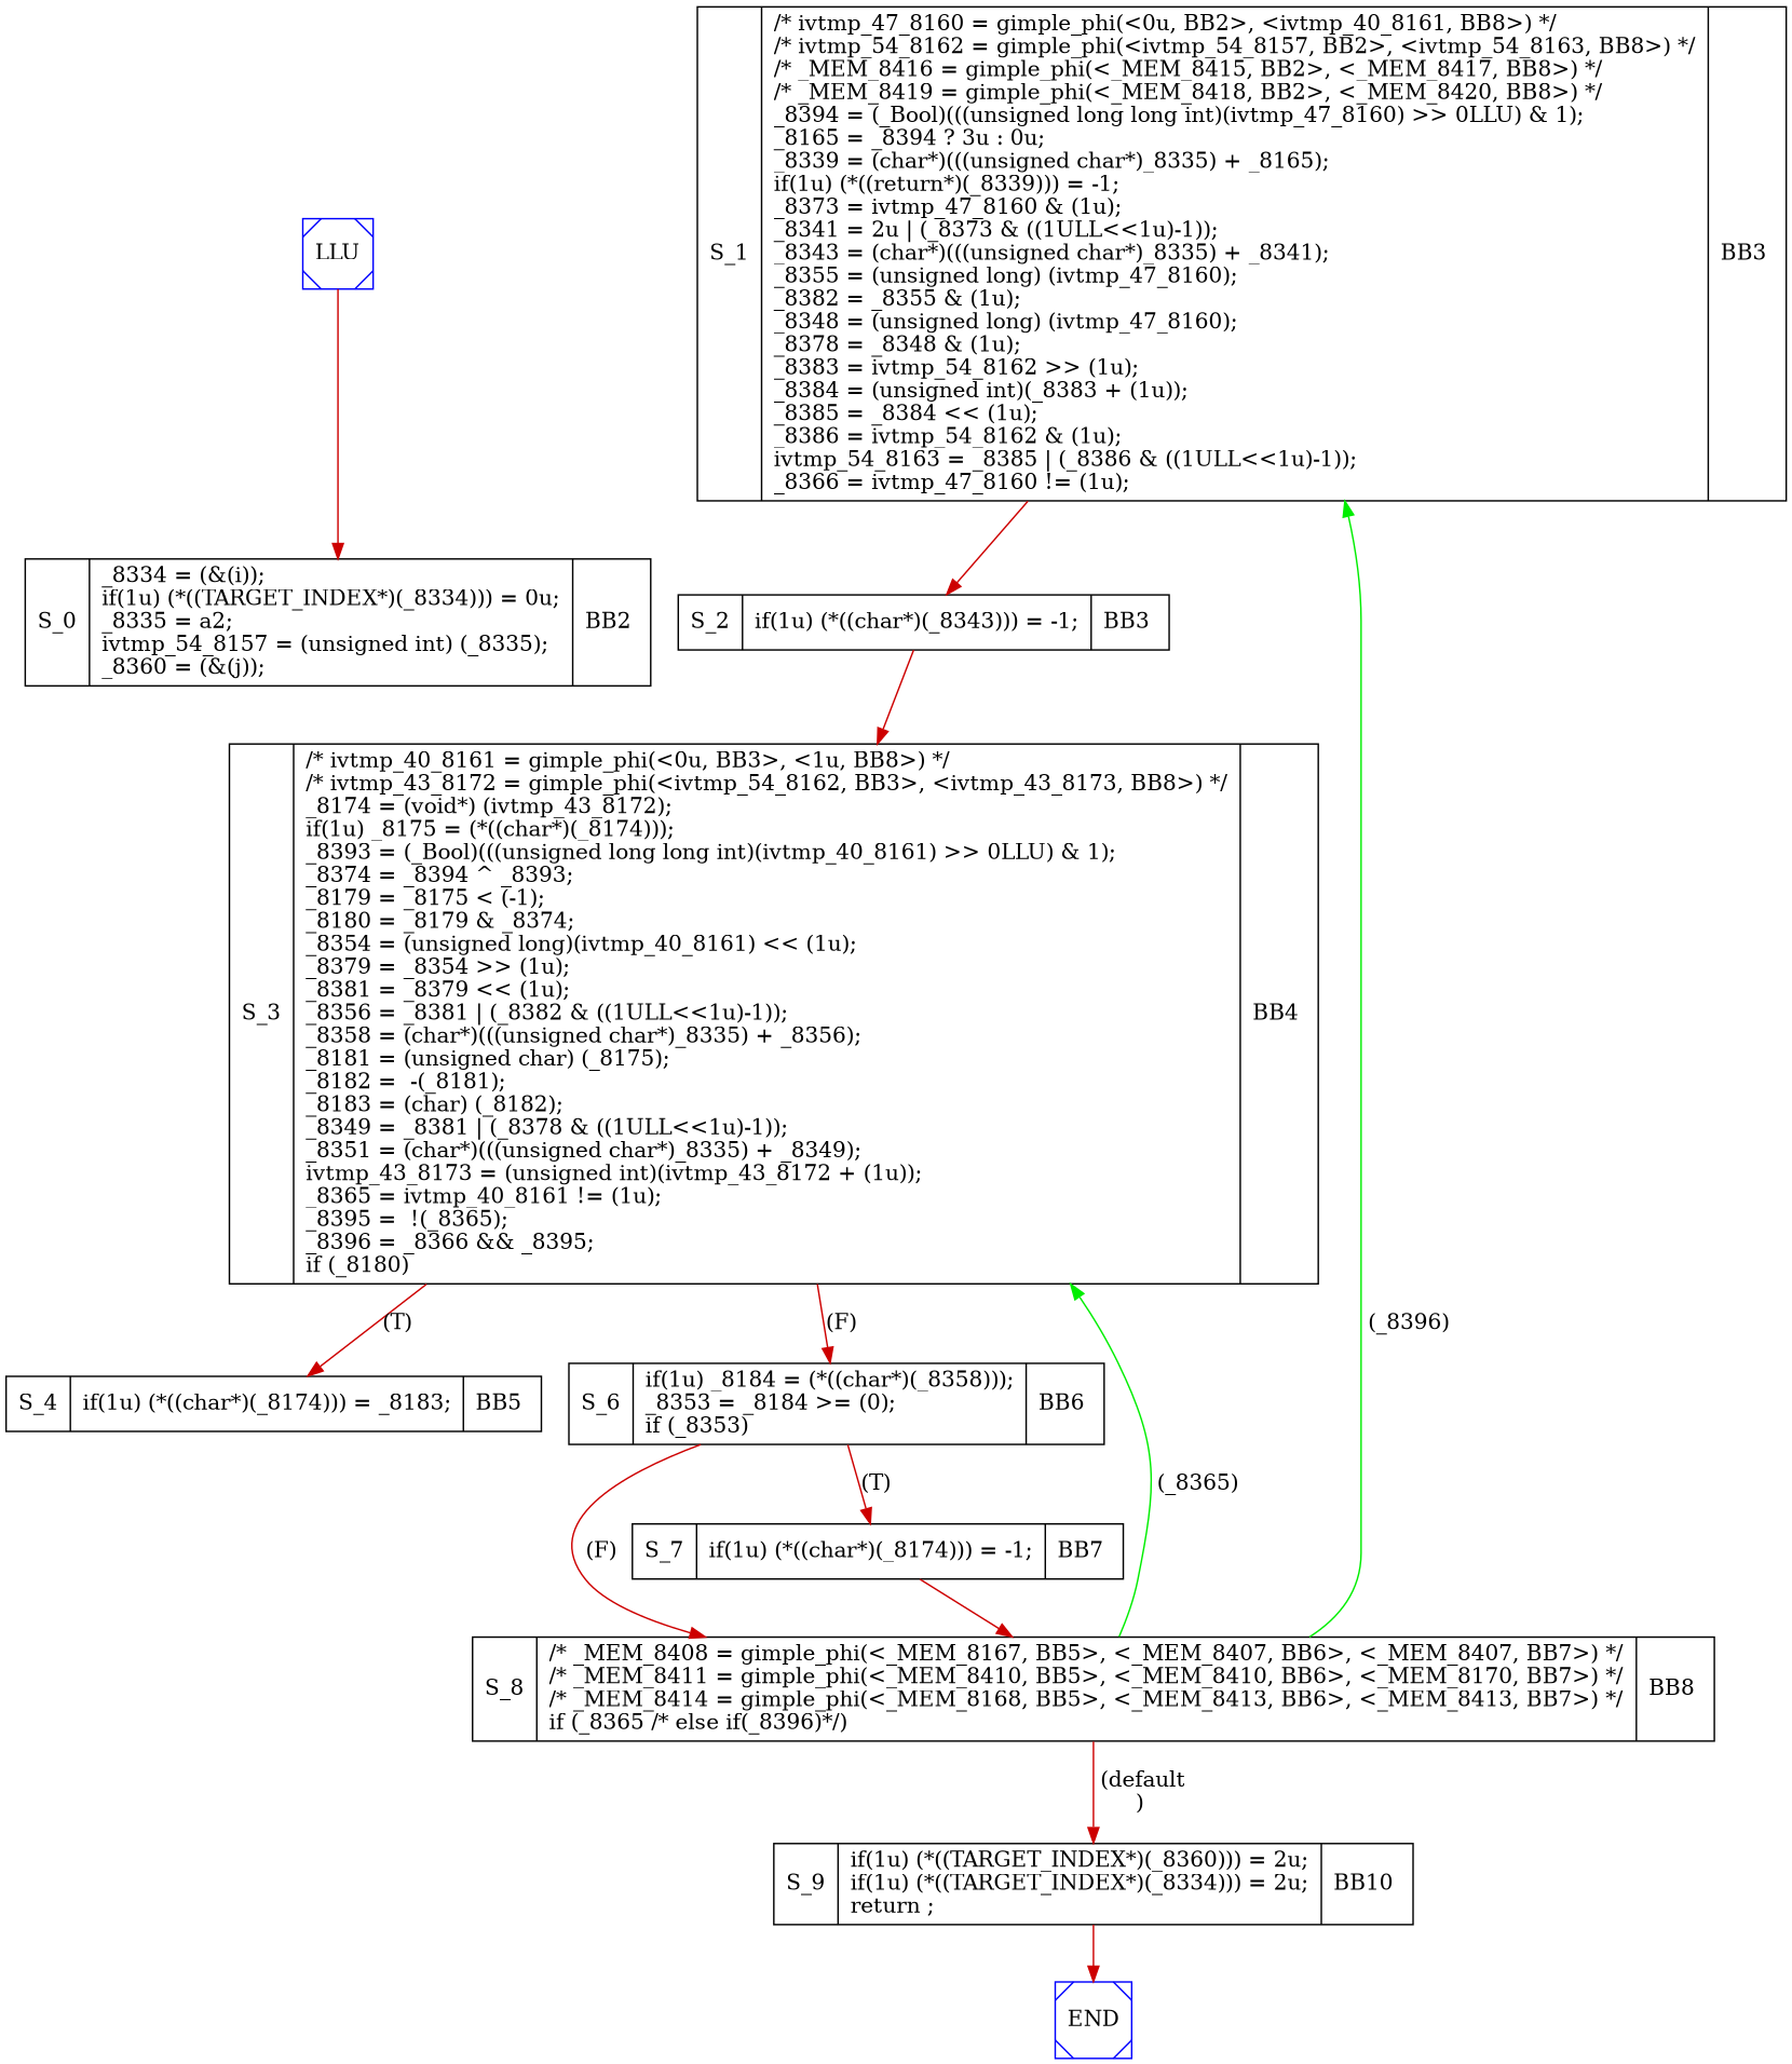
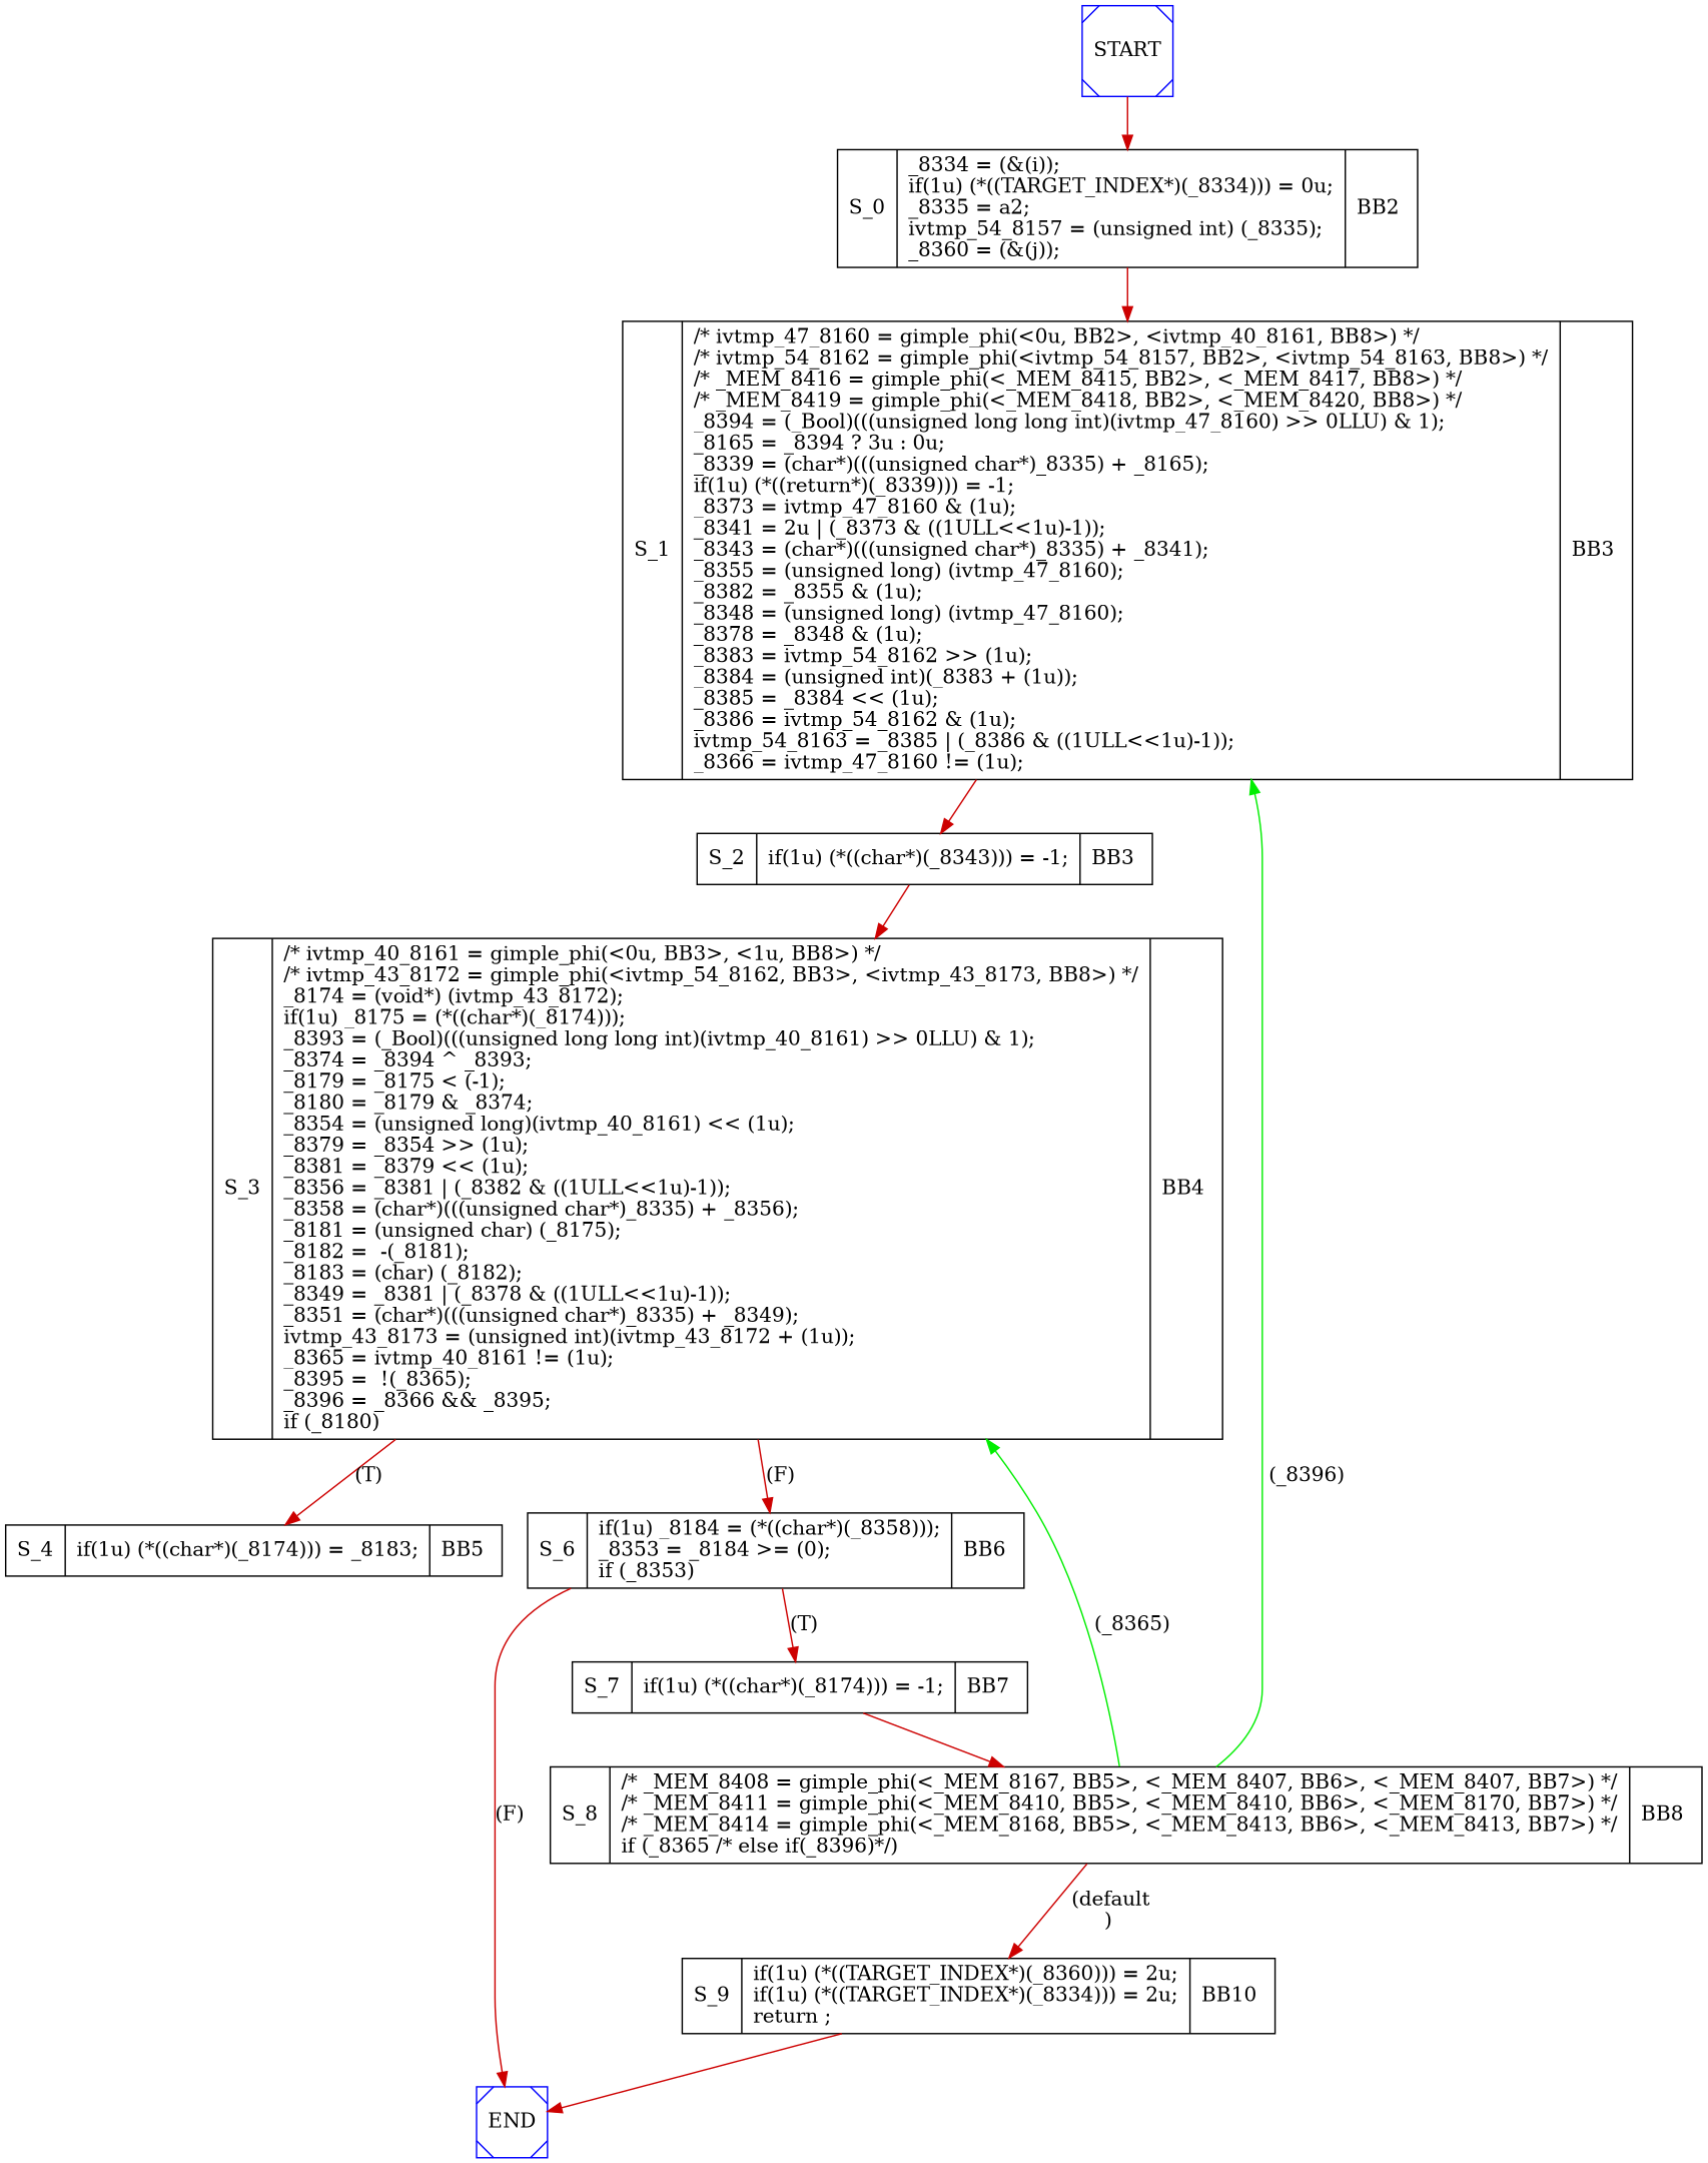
  digraph {
    node [shape=record]
    edge [color=red3]
-   n1 [color=blue label=LLU shape=Msquare]
+   n1 [color=blue label=START shape=Msquare]
    n2 [label=< S_0 | { _8334 = (&amp;(i));<br align="left"/>if(1u) (*((TARGET_INDEX*)(_8334))) = 0u;<br align="left"/>_8335 = a2;<br align="left"/>ivtmp_54_8157 = (unsigned int) (_8335);<br align="left"/>_8360 = (&amp;(j));<br align="left"/> } | BB2 <br align="left"/>>]
    n3 [label=< S_1 | { /* ivtmp_47_8160 = gimple_phi(&lt;0u, BB2&gt;, &lt;ivtmp_40_8161, BB8&gt;) */<br align="left"/>/* ivtmp_54_8162 = gimple_phi(&lt;ivtmp_54_8157, BB2&gt;, &lt;ivtmp_54_8163, BB8&gt;) */<br align="left"/>/* _MEM_8416 = gimple_phi(&lt;_MEM_8415, BB2&gt;, &lt;_MEM_8417, BB8&gt;) */<br align="left"/>/* _MEM_8419 = gimple_phi(&lt;_MEM_8418, BB2&gt;, &lt;_MEM_8420, BB8&gt;) */<br align="left"/>_8394 = (_Bool)(((unsigned long long int)(ivtmp_47_8160) &gt;&gt; 0LLU) &amp; 1);<br align="left"/>_8165 = _8394 ? 3u &#58; 0u;<br align="left"/>_8339 = (char*)(((unsigned char*)_8335) + _8165);<br align="left"/>if(1u) (*((return*)(_8339))) = -1;<br align="left"/>_8373 = ivtmp_47_8160 &amp; (1u);<br align="left"/>_8341 = 2u \| (_8373 &amp; ((1ULL&lt;&lt;1u)-1));<br align="left"/>_8343 = (char*)(((unsigned char*)_8335) + _8341);<br align="left"/>_8355 = (unsigned long) (ivtmp_47_8160);<br align="left"/>_8382 = _8355 &amp; (1u);<br align="left"/>_8348 = (unsigned long) (ivtmp_47_8160);<br align="left"/>_8378 = _8348 &amp; (1u);<br align="left"/>_8383 = ivtmp_54_8162 &gt;&gt; (1u);<br align="left"/>_8384 = (unsigned int)(_8383 + (1u));<br align="left"/>_8385 = _8384 &lt;&lt; (1u);<br align="left"/>_8386 = ivtmp_54_8162 &amp; (1u);<br align="left"/>ivtmp_54_8163 = _8385 \| (_8386 &amp; ((1ULL&lt;&lt;1u)-1));<br align="left"/>_8366 = ivtmp_47_8160 != (1u);<br align="left"/> } | BB3 <br align="left"/>>]
    n4 [color=blue label=END shape=Msquare]
    n5 [label=< S_2 | { if(1u) (*((char*)(_8343))) = -1;<br align="left"/> } | BB3 <br align="left"/>>]
    n6 [label=< S_3 | { /* ivtmp_40_8161 = gimple_phi(&lt;0u, BB3&gt;, &lt;1u, BB8&gt;) */<br align="left"/>/* ivtmp_43_8172 = gimple_phi(&lt;ivtmp_54_8162, BB3&gt;, &lt;ivtmp_43_8173, BB8&gt;) */<br align="left"/>_8174 = (void*) (ivtmp_43_8172);<br align="left"/>if(1u) _8175 = (*((char*)(_8174)));<br align="left"/>_8393 = (_Bool)(((unsigned long long int)(ivtmp_40_8161) &gt;&gt; 0LLU) &amp; 1);<br align="left"/>_8374 = _8394 ^ _8393;<br align="left"/>_8179 = _8175 &lt; (-1);<br align="left"/>_8180 = _8179 &amp; _8374;<br align="left"/>_8354 = (unsigned long)(ivtmp_40_8161) &lt;&lt; (1u);<br align="left"/>_8379 = _8354 &gt;&gt; (1u);<br align="left"/>_8381 = _8379 &lt;&lt; (1u);<br align="left"/>_8356 = _8381 \| (_8382 &amp; ((1ULL&lt;&lt;1u)-1));<br align="left"/>_8358 = (char*)(((unsigned char*)_8335) + _8356);<br align="left"/>_8181 = (unsigned char) (_8175);<br align="left"/>_8182 =  -(_8181);<br align="left"/>_8183 = (char) (_8182);<br align="left"/>_8349 = _8381 \| (_8378 &amp; ((1ULL&lt;&lt;1u)-1));<br align="left"/>_8351 = (char*)(((unsigned char*)_8335) + _8349);<br align="left"/>ivtmp_43_8173 = (unsigned int)(ivtmp_43_8172 + (1u));<br align="left"/>_8365 = ivtmp_40_8161 != (1u);<br align="left"/>_8395 =  !(_8365);<br align="left"/>_8396 = _8366 &amp;&amp; _8395;<br align="left"/>if (_8180)<br align="left"/> } | BB4 <br align="left"/>>]
    n7 [label=< S_4 | { if(1u) (*((char*)(_8174))) = _8183;<br align="left"/> } | BB5 <br align="left"/>>]
    n8 [label=< S_6 | { if(1u) _8184 = (*((char*)(_8358)));<br align="left"/>_8353 = _8184 &gt;= (0);<br align="left"/>if (_8353)<br align="left"/> } | BB6 <br align="left"/>>]
    n9 [label=< S_8 | { /* _MEM_8408 = gimple_phi(&lt;_MEM_8167, BB5&gt;, &lt;_MEM_8407, BB6&gt;, &lt;_MEM_8407, BB7&gt;) */<br align="left"/>/* _MEM_8411 = gimple_phi(&lt;_MEM_8410, BB5&gt;, &lt;_MEM_8410, BB6&gt;, &lt;_MEM_8170, BB7&gt;) */<br align="left"/>/* _MEM_8414 = gimple_phi(&lt;_MEM_8168, BB5&gt;, &lt;_MEM_8413, BB6&gt;, &lt;_MEM_8413, BB7&gt;) */<br align="left"/>if (_8365 /* else if(_8396)*/)<br align="left"/> } | BB8 <br align="left"/>>]
    n10 [label=< S_7 | { if(1u) (*((char*)(_8174))) = -1;<br align="left"/> } | BB7 <br align="left"/>>]
    n11 [label=< S_9 | { if(1u) (*((TARGET_INDEX*)(_8360))) = 2u;<br align="left"/>if(1u) (*((TARGET_INDEX*)(_8334))) = 2u;<br align="left"/>return ;<br align="left"/> } | BB10 <br align="left"/>>]
    n1 -> n2
+   n2 -> n3
    n3 -> n5
    n5 -> n6
    n6 -> n7 [label="(T)\n"]
    n6 -> n8 [label="(F)\n"]
-   n8 -> n9 [label="(F)\n"]
+   n8 -> n4 [label="(F)\n"]
    n8 -> n10 [label="(T)\n"]
    n9 -> n3 [color=green2 label=" (_8396)"]
    n9 -> n6 [color=green2 label=" (_8365)"]
    n9 -> n11 [label=" (default\n)"]
    n10 -> n9
    n11 -> n4
  }
